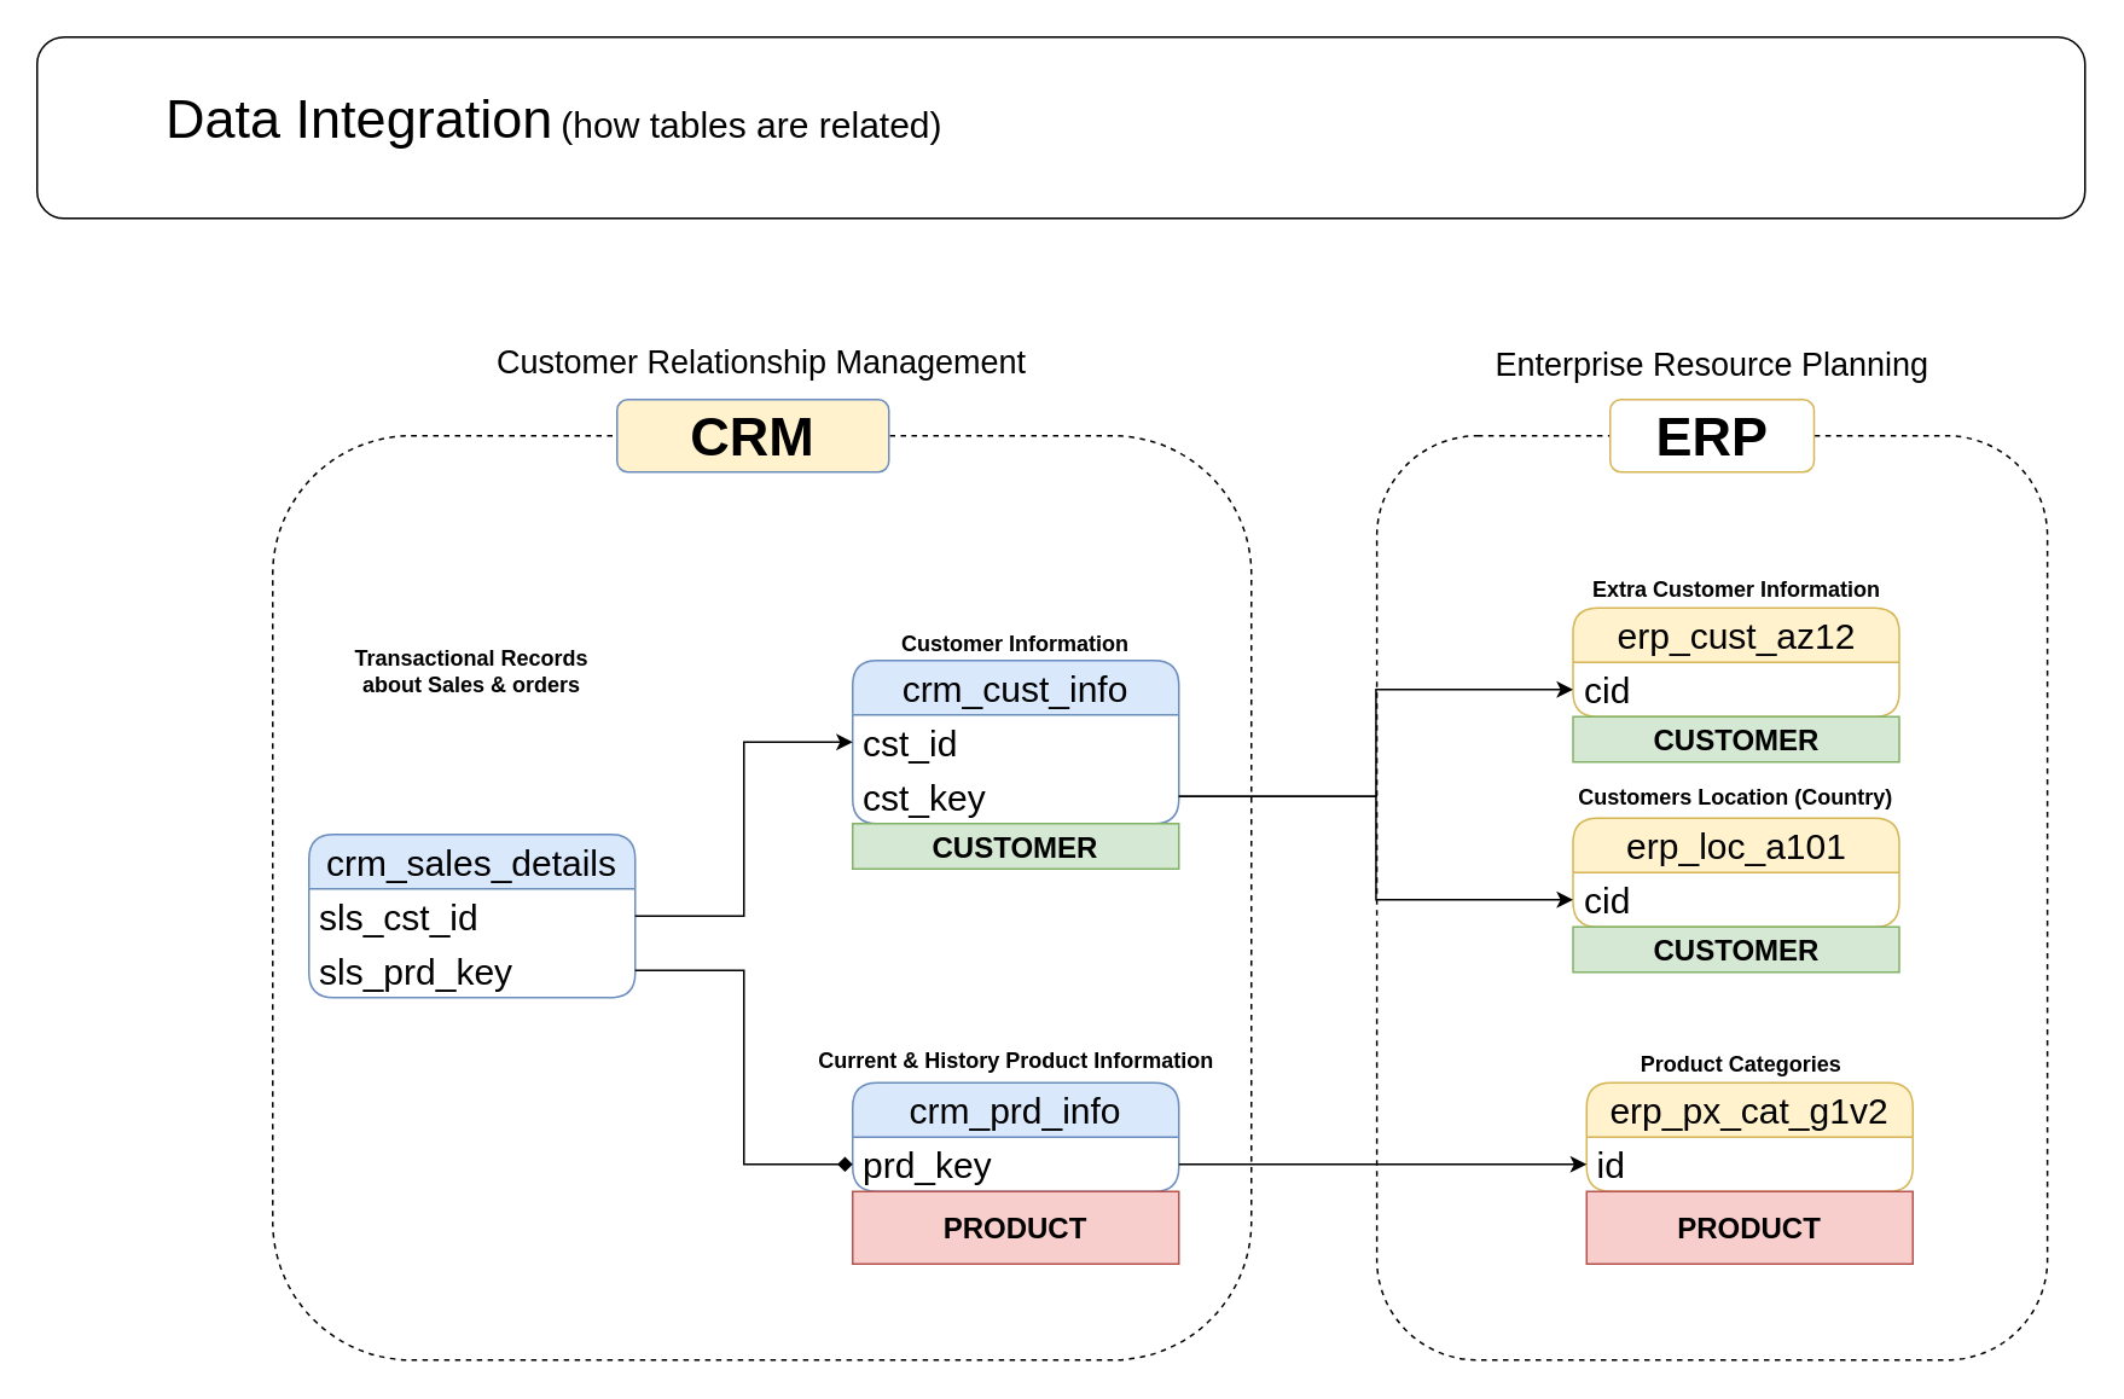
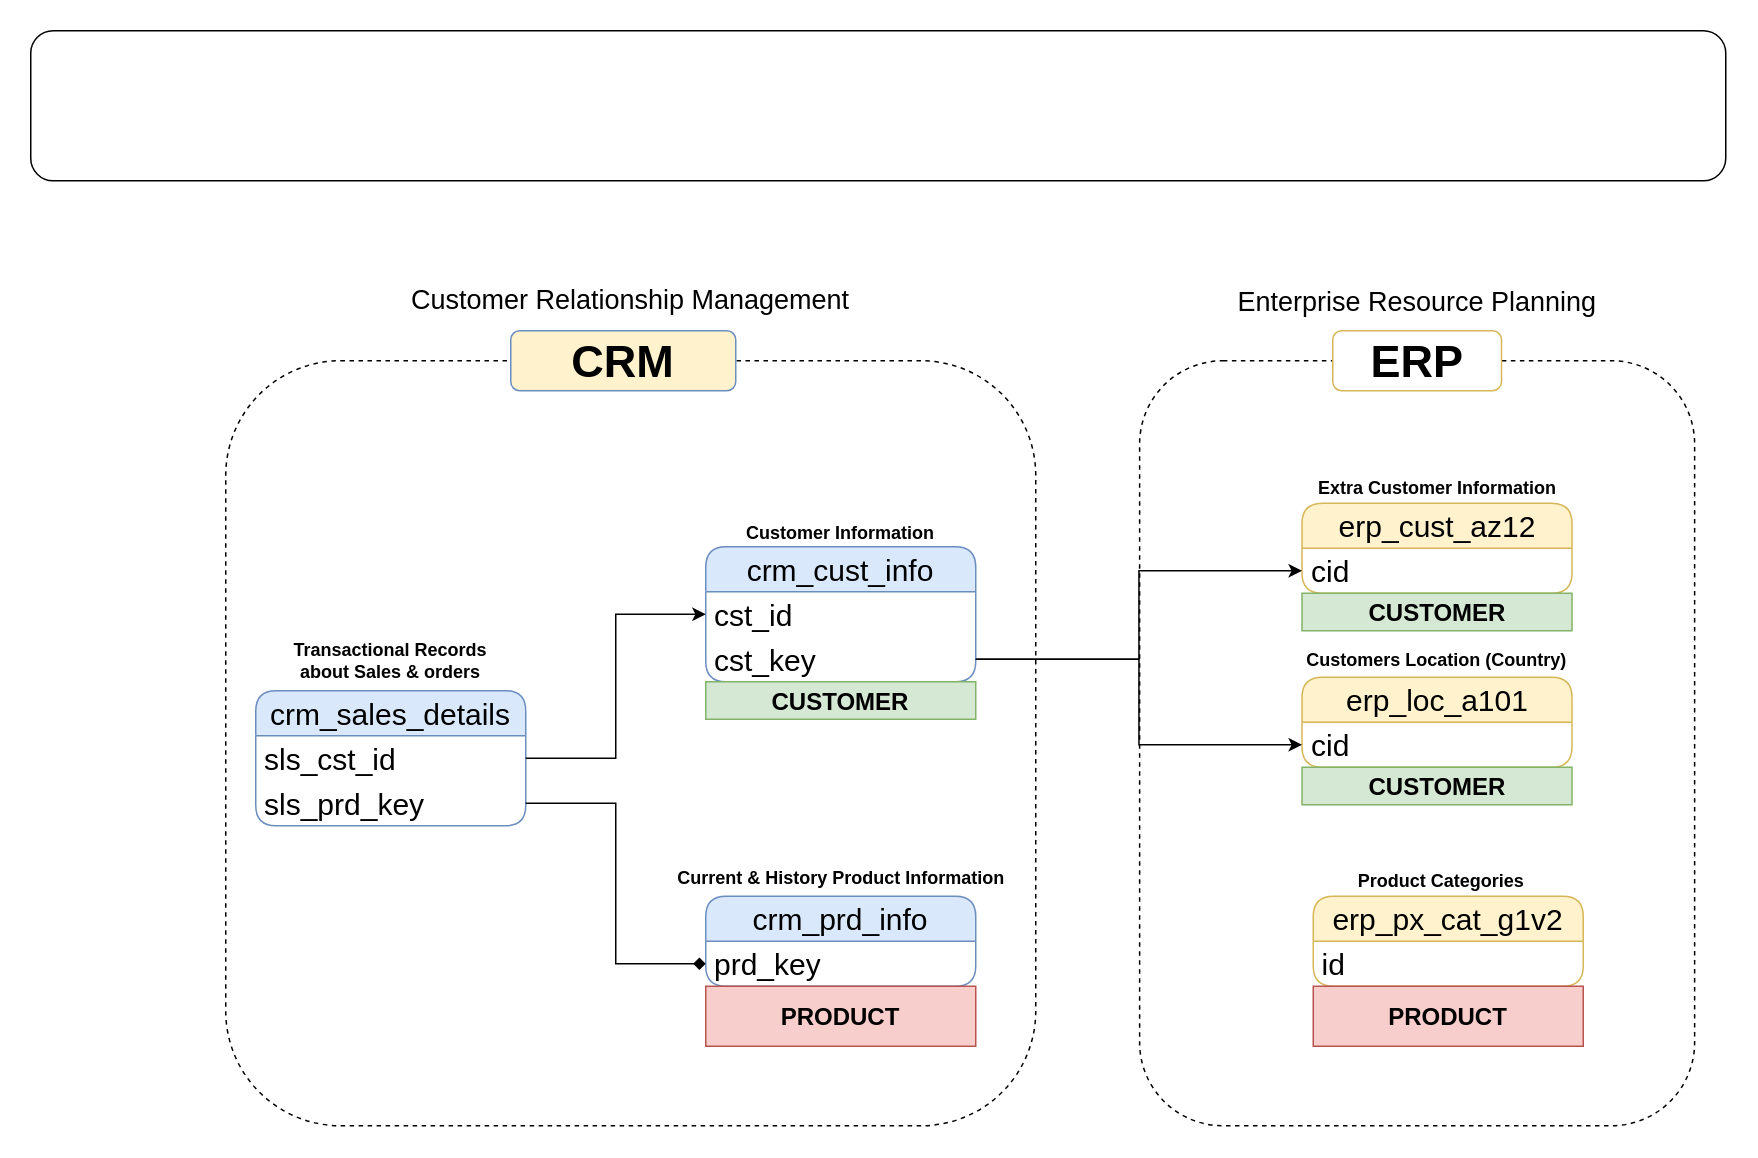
  <mxCell id="0" />
  <mxCell id="1" parent="0" />
  <mxCell id="2" value="crm_cust_info" style="swimlane;fontStyle=0;childLayout=stackLayout;horizontal=1;startSize=30;horizontalStack=0;resizeParent=1;resizeParentMax=0;resizeLast=0;collapsible=1;marginBottom=0;whiteSpace=wrap;html=1;rounded=1;shadow=0;swimlaneLine=1;glass=0;fillColor=#dae8fc;strokeColor=#6c8ebf;fontSize=20;" parent="1" vertex="1"><mxGeometry x="470" y="364" width="180" height="90" as="geometry"><mxRectangle x="270" y="210" width="200" height="40" as="alternateBounds" /></mxGeometry></mxCell>
  <mxCell id="3" value="cst_id" style="text;strokeColor=none;fillColor=none;align=left;verticalAlign=middle;spacingLeft=4;spacingRight=4;overflow=hidden;points=[[0,0.5],[1,0.5]];portConstraint=eastwest;rotatable=0;whiteSpace=wrap;html=1;fontSize=20;" parent="2" vertex="1"><mxGeometry y="30" width="180" height="30" as="geometry" /></mxCell>
  <mxCell id="4" value="cst_key" style="text;strokeColor=none;fillColor=none;align=left;verticalAlign=middle;spacingLeft=4;spacingRight=4;overflow=hidden;points=[[0,0.5],[1,0.5]];portConstraint=eastwest;rotatable=0;whiteSpace=wrap;html=1;fontSize=20;" parent="2" vertex="1"><mxGeometry y="60" width="180" height="30" as="geometry" /></mxCell>
  <mxCell id="5" value="erp_cust_az12" style="swimlane;fontStyle=0;childLayout=stackLayout;horizontal=1;startSize=30;horizontalStack=0;resizeParent=1;resizeParentMax=0;resizeLast=0;collapsible=1;marginBottom=0;whiteSpace=wrap;html=1;rounded=1;shadow=0;swimlaneLine=1;glass=0;fillColor=#fff2cc;strokeColor=#d6b656;fontSize=20;" parent="1" vertex="1"><mxGeometry x="867.5" y="335" width="180" height="60" as="geometry"><mxRectangle x="270" y="210" width="200" height="40" as="alternateBounds" /></mxGeometry></mxCell>
  <mxCell id="6" value="cid" style="text;strokeColor=none;fillColor=none;align=left;verticalAlign=middle;spacingLeft=4;spacingRight=4;overflow=hidden;points=[[0,0.5],[1,0.5]];portConstraint=eastwest;rotatable=0;whiteSpace=wrap;html=1;fontSize=20;" parent="5" vertex="1"><mxGeometry y="30" width="180" height="30" as="geometry" /></mxCell>
  <mxCell id="7" value="erp_loc_a101" style="swimlane;fontStyle=0;childLayout=stackLayout;horizontal=1;startSize=30;horizontalStack=0;resizeParent=1;resizeParentMax=0;resizeLast=0;collapsible=1;marginBottom=0;whiteSpace=wrap;html=1;rounded=1;shadow=0;swimlaneLine=1;glass=0;fillColor=#fff2cc;strokeColor=#d6b656;fontSize=20;" parent="1" vertex="1"><mxGeometry x="867.5" y="451" width="180" height="60" as="geometry"><mxRectangle x="270" y="210" width="200" height="40" as="alternateBounds" /></mxGeometry></mxCell>
  <mxCell id="8" value="cid" style="text;strokeColor=none;fillColor=none;align=left;verticalAlign=middle;spacingLeft=4;spacingRight=4;overflow=hidden;points=[[0,0.5],[1,0.5]];portConstraint=eastwest;rotatable=0;whiteSpace=wrap;html=1;fontSize=20;" parent="7" vertex="1"><mxGeometry y="30" width="180" height="30" as="geometry" /></mxCell>
  <mxCell id="9" value="erp_px_cat_g1v2" style="swimlane;fontStyle=0;childLayout=stackLayout;horizontal=1;startSize=30;horizontalStack=0;resizeParent=1;resizeParentMax=0;resizeLast=0;collapsible=1;marginBottom=0;whiteSpace=wrap;html=1;rounded=1;shadow=0;swimlaneLine=1;glass=0;fillColor=#fff2cc;strokeColor=#d6b656;fontSize=20;" parent="1" vertex="1"><mxGeometry x="875" y="597" width="180" height="60" as="geometry"><mxRectangle x="270" y="210" width="200" height="40" as="alternateBounds" /></mxGeometry></mxCell>
  <mxCell id="10" value="id" style="text;strokeColor=none;fillColor=none;align=left;verticalAlign=middle;spacingLeft=4;spacingRight=4;overflow=hidden;points=[[0,0.5],[1,0.5]];portConstraint=eastwest;rotatable=0;whiteSpace=wrap;html=1;fontSize=20;" parent="9" vertex="1"><mxGeometry y="30" width="180" height="30" as="geometry" /></mxCell>
  <mxCell id="11" value="Customer Information" style="text;html=1;align=center;verticalAlign=middle;whiteSpace=wrap;rounded=0;fontStyle=1" parent="1" vertex="1"><mxGeometry x="490" y="340" width="140" height="30" as="geometry" /></mxCell>
  <mxCell id="12" value="Extra Customer Information" style="text;html=1;align=center;verticalAlign=middle;whiteSpace=wrap;rounded=0;fontStyle=1" parent="1" vertex="1"><mxGeometry x="872.5" y="310" width="170" height="30" as="geometry" /></mxCell>
  <mxCell id="13" value="Customers Location (Country)" style="text;html=1;align=center;verticalAlign=middle;whiteSpace=wrap;rounded=0;fontStyle=1" parent="1" vertex="1"><mxGeometry x="865" y="425" width="185" height="30" as="geometry" /></mxCell>
  <mxCell id="14" value="Product Categories" style="text;html=1;align=center;verticalAlign=middle;whiteSpace=wrap;rounded=0;fontStyle=1" parent="1" vertex="1"><mxGeometry x="867.5" y="572" width="185" height="30" as="geometry" /></mxCell>
  <mxCell id="15" value="crm_prd_info" style="swimlane;fontStyle=0;childLayout=stackLayout;horizontal=1;startSize=30;horizontalStack=0;resizeParent=1;resizeParentMax=0;resizeLast=0;collapsible=1;marginBottom=0;whiteSpace=wrap;html=1;rounded=1;shadow=0;swimlaneLine=1;glass=0;fillColor=#dae8fc;strokeColor=#6c8ebf;fontSize=20;" parent="1" vertex="1"><mxGeometry x="470" y="597" width="180" height="60" as="geometry"><mxRectangle x="270" y="210" width="200" height="40" as="alternateBounds" /></mxGeometry></mxCell>
  <mxCell id="16" value="prd_key" style="text;strokeColor=none;fillColor=none;align=left;verticalAlign=middle;spacingLeft=4;spacingRight=4;overflow=hidden;points=[[0,0.5],[1,0.5]];portConstraint=eastwest;rotatable=0;whiteSpace=wrap;html=1;fontSize=20;" parent="15" vertex="1"><mxGeometry y="30" width="180" height="30" as="geometry" /></mxCell>
  <mxCell id="17" value="Current &amp;amp; History Product Information" style="text;html=1;align=center;verticalAlign=middle;whiteSpace=wrap;rounded=0;fontSize=12;fontStyle=1" parent="1" vertex="1"><mxGeometry x="447.5" y="570" width="225" height="30" as="geometry" /></mxCell>
  <mxCell id="18" value="crm_sales_details" style="swimlane;fontStyle=0;childLayout=stackLayout;horizontal=1;startSize=30;horizontalStack=0;resizeParent=1;resizeParentMax=0;resizeLast=0;collapsible=1;marginBottom=0;whiteSpace=wrap;html=1;rounded=1;shadow=0;swimlaneLine=1;glass=0;fillColor=#dae8fc;strokeColor=#6c8ebf;fontSize=20;" parent="1" vertex="1"><mxGeometry x="170" y="460" width="180" height="90" as="geometry"><mxRectangle x="270" y="210" width="200" height="40" as="alternateBounds" /></mxGeometry></mxCell>
  <mxCell id="19" value="sls_cst_id" style="text;strokeColor=none;fillColor=none;align=left;verticalAlign=middle;spacingLeft=4;spacingRight=4;overflow=hidden;points=[[0,0.5],[1,0.5]];portConstraint=eastwest;rotatable=0;whiteSpace=wrap;html=1;fontSize=20;" parent="18" vertex="1"><mxGeometry y="30" width="180" height="30" as="geometry" /></mxCell>
  <mxCell id="20" value="sls_prd_key" style="text;strokeColor=none;fillColor=none;align=left;verticalAlign=middle;spacingLeft=4;spacingRight=4;overflow=hidden;points=[[0,0.5],[1,0.5]];portConstraint=eastwest;rotatable=0;whiteSpace=wrap;html=1;fontSize=20;" parent="18" vertex="1"><mxGeometry y="60" width="180" height="30" as="geometry" /></mxCell>
- <mxCell id="21" value="Transactional Records about Sales &amp;amp; orders" style="text;html=1;align=center;verticalAlign=middle;whiteSpace=wrap;rounded=0;fontStyle=1" parent="1" vertex="1"><mxGeometry x="190" y="355" width="140" height="30" as="geometry" /></mxCell>
+ <mxCell id="21" value="Transactional Records about Sales &amp;amp; orders" style="text;html=1;align=center;verticalAlign=middle;whiteSpace=wrap;rounded=0;fontStyle=1" parent="1" vertex="1"><mxGeometry x="190" y="425" width="140" height="30" as="geometry" /></mxCell>
  <mxCell id="22" style="edgeStyle=orthogonalEdgeStyle;rounded=0;orthogonalLoop=1;jettySize=auto;html=1;entryX=0;entryY=0.5;entryDx=0;entryDy=0;" parent="1" source="19" target="3" edge="1"><mxGeometry relative="1" as="geometry" /></mxCell>
  <mxCell id="23" style="edgeStyle=orthogonalEdgeStyle;rounded=0;orthogonalLoop=1;jettySize=auto;html=1;endArrow=diamond;" parent="1" source="20" target="16" edge="1"><mxGeometry relative="1" as="geometry" /></mxCell>
  <mxCell id="24" value="" style="edgeStyle=orthogonalEdgeStyle;rounded=0;orthogonalLoop=1;jettySize=auto;html=1;" parent="1" source="4" target="6" edge="1"><mxGeometry relative="1" as="geometry" /></mxCell>
  <mxCell id="25" style="edgeStyle=orthogonalEdgeStyle;rounded=0;orthogonalLoop=1;jettySize=auto;html=1;entryX=0;entryY=0.5;entryDx=0;entryDy=0;" parent="1" source="4" target="8" edge="1"><mxGeometry relative="1" as="geometry" /></mxCell>
- <mxCell id="26" style="edgeStyle=orthogonalEdgeStyle;rounded=0;orthogonalLoop=1;jettySize=auto;html=1;" parent="1" source="16" target="10" edge="1"><mxGeometry relative="1" as="geometry" /></mxCell>
  <mxCell id="27" value="" style="rounded=1;whiteSpace=wrap;html=1;fillColor=none;dashed=1;" parent="1" vertex="1"><mxGeometry y="240" width="540" height="510" as="geometry" x="150" /></mxCell>
  <mxCell id="28" value="CRM" style="rounded=1;whiteSpace=wrap;html=1;fontSize=30;fillColor=#fff2cc;strokeColor=#6c8ebf;fontStyle=1;" parent="1" vertex="1"><mxGeometry x="340" width="150" height="40" as="geometry" y="220" /></mxCell>
  <mxCell id="29" value="" style="rounded=1;whiteSpace=wrap;html=1;fillColor=none;dashed=1;" parent="1" vertex="1"><mxGeometry x="759.25" y="240" width="370" height="510" as="geometry" /></mxCell>
  <mxCell id="30" value="&lt;font style=&quot;font-size: 30px;&quot;&gt;&lt;b&gt;ERP&lt;/b&gt;&lt;/font&gt;" style="rounded=1;whiteSpace=wrap;html=1;fillColor=#ffffff;strokeColor=#d6b656;" parent="1" vertex="1"><mxGeometry x="888" width="112.5" height="40" as="geometry" y="220" /></mxCell>
- <mxCell id="31" value="&lt;font style=&quot;font-size: 30px;&quot;&gt;Data Integration&lt;/font&gt; &lt;font style=&quot;font-size: 20px;&quot;&gt;(how tables are related)&lt;/font&gt;" style="text;html=1;align=center;verticalAlign=middle;resizable=0;points=[];autosize=1;strokeColor=none;fillColor=none;fontSize=17;" parent="1" vertex="1"><mxGeometry x="80" y="40" width="450" height="50" as="geometry" /></mxCell>
  <mxCell id="32" value="" style="rounded=1;whiteSpace=wrap;html=1;fillColor=none;" parent="1" vertex="1"><mxGeometry x="20" y="20" width="1130" height="100" as="geometry" /></mxCell>
  <mxCell id="33" value="Customer Relationship Management&lt;div&gt;&lt;br&gt;&lt;/div&gt;" style="text;html=1;align=center;verticalAlign=middle;whiteSpace=wrap;rounded=0;fontSize=18;" parent="1" vertex="1"><mxGeometry x="260" y="196" width="320" height="30" as="geometry" /></mxCell>
  <mxCell id="34" value="Enterprise Resource Planning" style="text;html=1;align=center;verticalAlign=middle;whiteSpace=wrap;rounded=0;fontSize=18;" parent="1" vertex="1"><mxGeometry x="816.75" y="186" width="255" height="30" as="geometry" /></mxCell>
  <mxCell id="35" value="&lt;font style=&quot;font-size: 16px;&quot;&gt;&lt;b&gt;PRODUCT&lt;/b&gt;&lt;/font&gt;" style="text;html=1;strokeColor=#b85450;fillColor=#f8cecc;align=center;verticalAlign=middle;whiteSpace=wrap;overflow=hidden;" vertex="1" parent="1"><mxGeometry x="470" y="657" width="180" height="40" as="geometry" /></mxCell>
  <mxCell id="36" value="&lt;font style=&quot;font-size: 16px;&quot;&gt;&lt;b&gt;PRODUCT&lt;/b&gt;&lt;/font&gt;" style="text;html=1;strokeColor=#b85450;fillColor=#f8cecc;align=center;verticalAlign=middle;whiteSpace=wrap;overflow=hidden;" vertex="1" parent="1"><mxGeometry x="875" y="657" width="180" height="40" as="geometry" /></mxCell>
  <mxCell id="37" value="&lt;font style=&quot;font-size: 16px;&quot;&gt;&lt;b&gt;CUSTOMER&lt;/b&gt;&lt;/font&gt;" style="text;html=1;strokeColor=#82b366;fillColor=#d5e8d4;align=center;verticalAlign=middle;whiteSpace=wrap;overflow=hidden;" vertex="1" parent="1"><mxGeometry x="867.5" y="395" width="180" height="25" as="geometry" /></mxCell>
  <mxCell id="38" value="&lt;font style=&quot;font-size: 16px;&quot;&gt;&lt;b&gt;CUSTOMER&lt;/b&gt;&lt;/font&gt;" style="text;html=1;strokeColor=#82b366;fillColor=#d5e8d4;align=center;verticalAlign=middle;whiteSpace=wrap;overflow=hidden;" vertex="1" parent="1"><mxGeometry x="470" y="454" width="180" height="25" as="geometry" /></mxCell>
  <mxCell id="39" value="&lt;font style=&quot;font-size: 16px;&quot;&gt;&lt;b&gt;CUSTOMER&lt;/b&gt;&lt;/font&gt;" style="text;html=1;strokeColor=#82b366;fillColor=#d5e8d4;align=center;verticalAlign=middle;whiteSpace=wrap;overflow=hidden;" vertex="1" parent="1"><mxGeometry x="867.5" y="511" width="180" height="25" as="geometry" /></mxCell>
